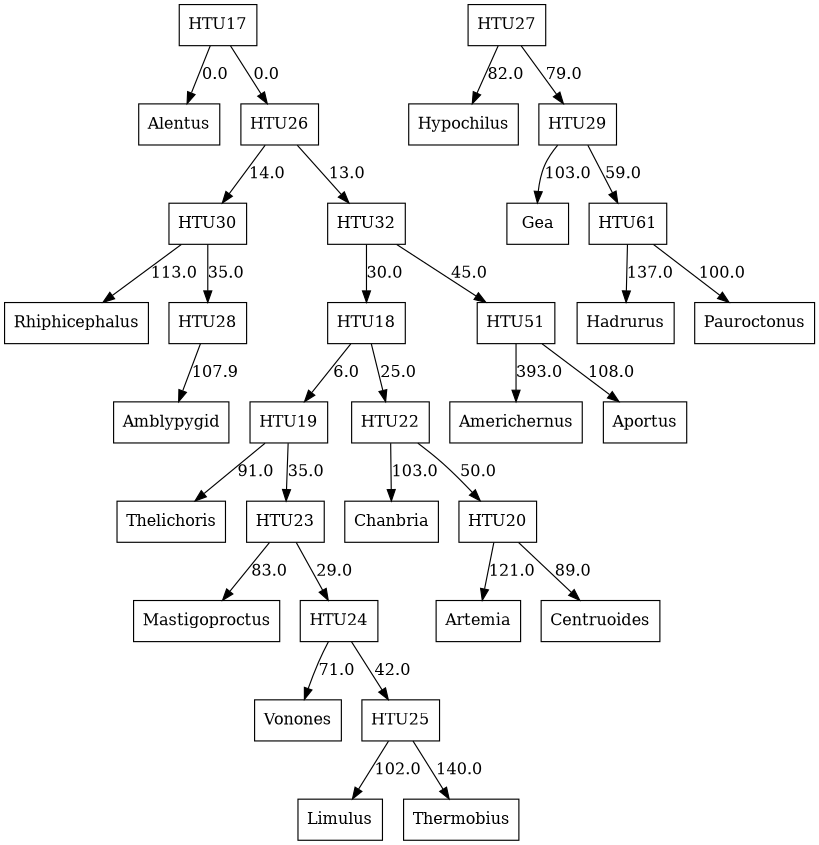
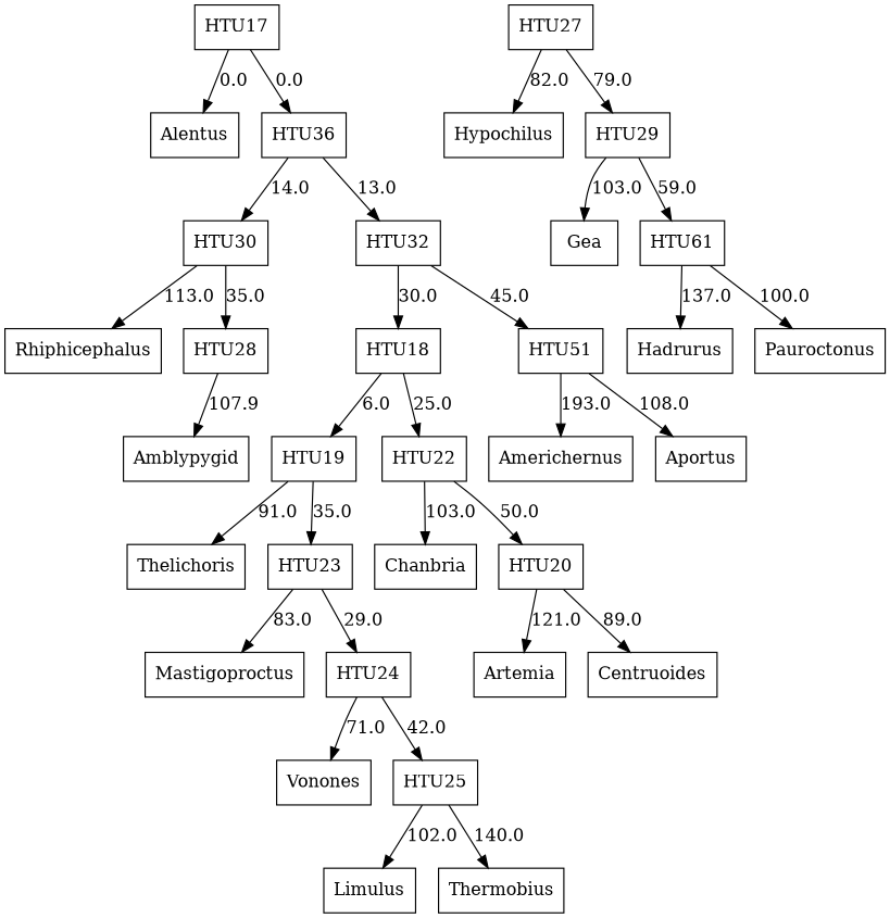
  digraph {
    rankdir=TB
    node [shape=rect]
    n1 [label=Alentus]
    n2 [label=Amblypygid]
    n3 [label=Americhernus]
    n4 [label=Aportus]
    n5 [label=Artemia]
    n6 [label=Centruoides]
    n7 [label=Chanbria]
    n8 [label=Gea]
    n9 [label=Hadrurus]
    n10 [label=Hypochilus]
    n11 [label=Limulus]
    n12 [label=Mastigoproctus]
    n13 [label=Pauroctonus]
    n14 [label=Rhiphicephalus]
    n15 [label=Thelichoris]
    n16 [label=Thermobius]
    n17 [label=Vonones]
    n18 [label=HTU17]
-   n19 [label=HTU26]
+   n19 [label=HTU36]
    n20 [label=HTU30]
    n21 [label=HTU32]
    n22 [label=HTU18]
    n23 [label=HTU19]
    n24 [label=HTU22]
    n25 [label=HTU23]
    n26 [label=HTU20]
    n27 [label=HTU24]
    n28 [label=HTU51]
    n29 [label=HTU25]
    n30 [label=HTU28]
    n31 [label=HTU27]
    n32 [label=HTU29]
    n33 [label=HTU61]
    n18 -> n1 [label=0.0]
    n18 -> n19 [label=0.0]
    n19 -> n20 [label=14.0]
    n19 -> n21 [label=13.0]
    n20 -> n14 [label=113.0]
    n20 -> n30 [label=35.0]
    n21 -> n22 [label=30.0]
    n21 -> n28 [label=45.0]
    n22 -> n23 [label=6.0]
    n22 -> n24 [label=25.0]
    n23 -> n15 [label=91.0]
    n23 -> n25 [label=35.0]
    n24 -> n7 [label=103.0]
    n24 -> n26 [label=50.0]
    n25 -> n12 [label=83.0]
    n25 -> n27 [label=29.0]
    n26 -> n5 [label=121.0]
    n26 -> n6 [label=89.0]
    n27 -> n17 [label=71.0]
    n27 -> n29 [label=42.0]
-   n28 -> n3 [label=393.0]
+   n28 -> n3 [label=193.0]
    n28 -> n4 [label=108.0]
    n29 -> n11 [label=102.0]
    n29 -> n16 [label=140.0]
    n30 -> n2 [label=107.9]
    n31 -> n10 [label=82.0]
    n31 -> n32 [label=79.0]
    n32 -> n8 [label=103.0]
    n32 -> n33 [label=59.0]
    n33 -> n9 [label=137.0]
    n33 -> n13 [label=100.0]
  }
